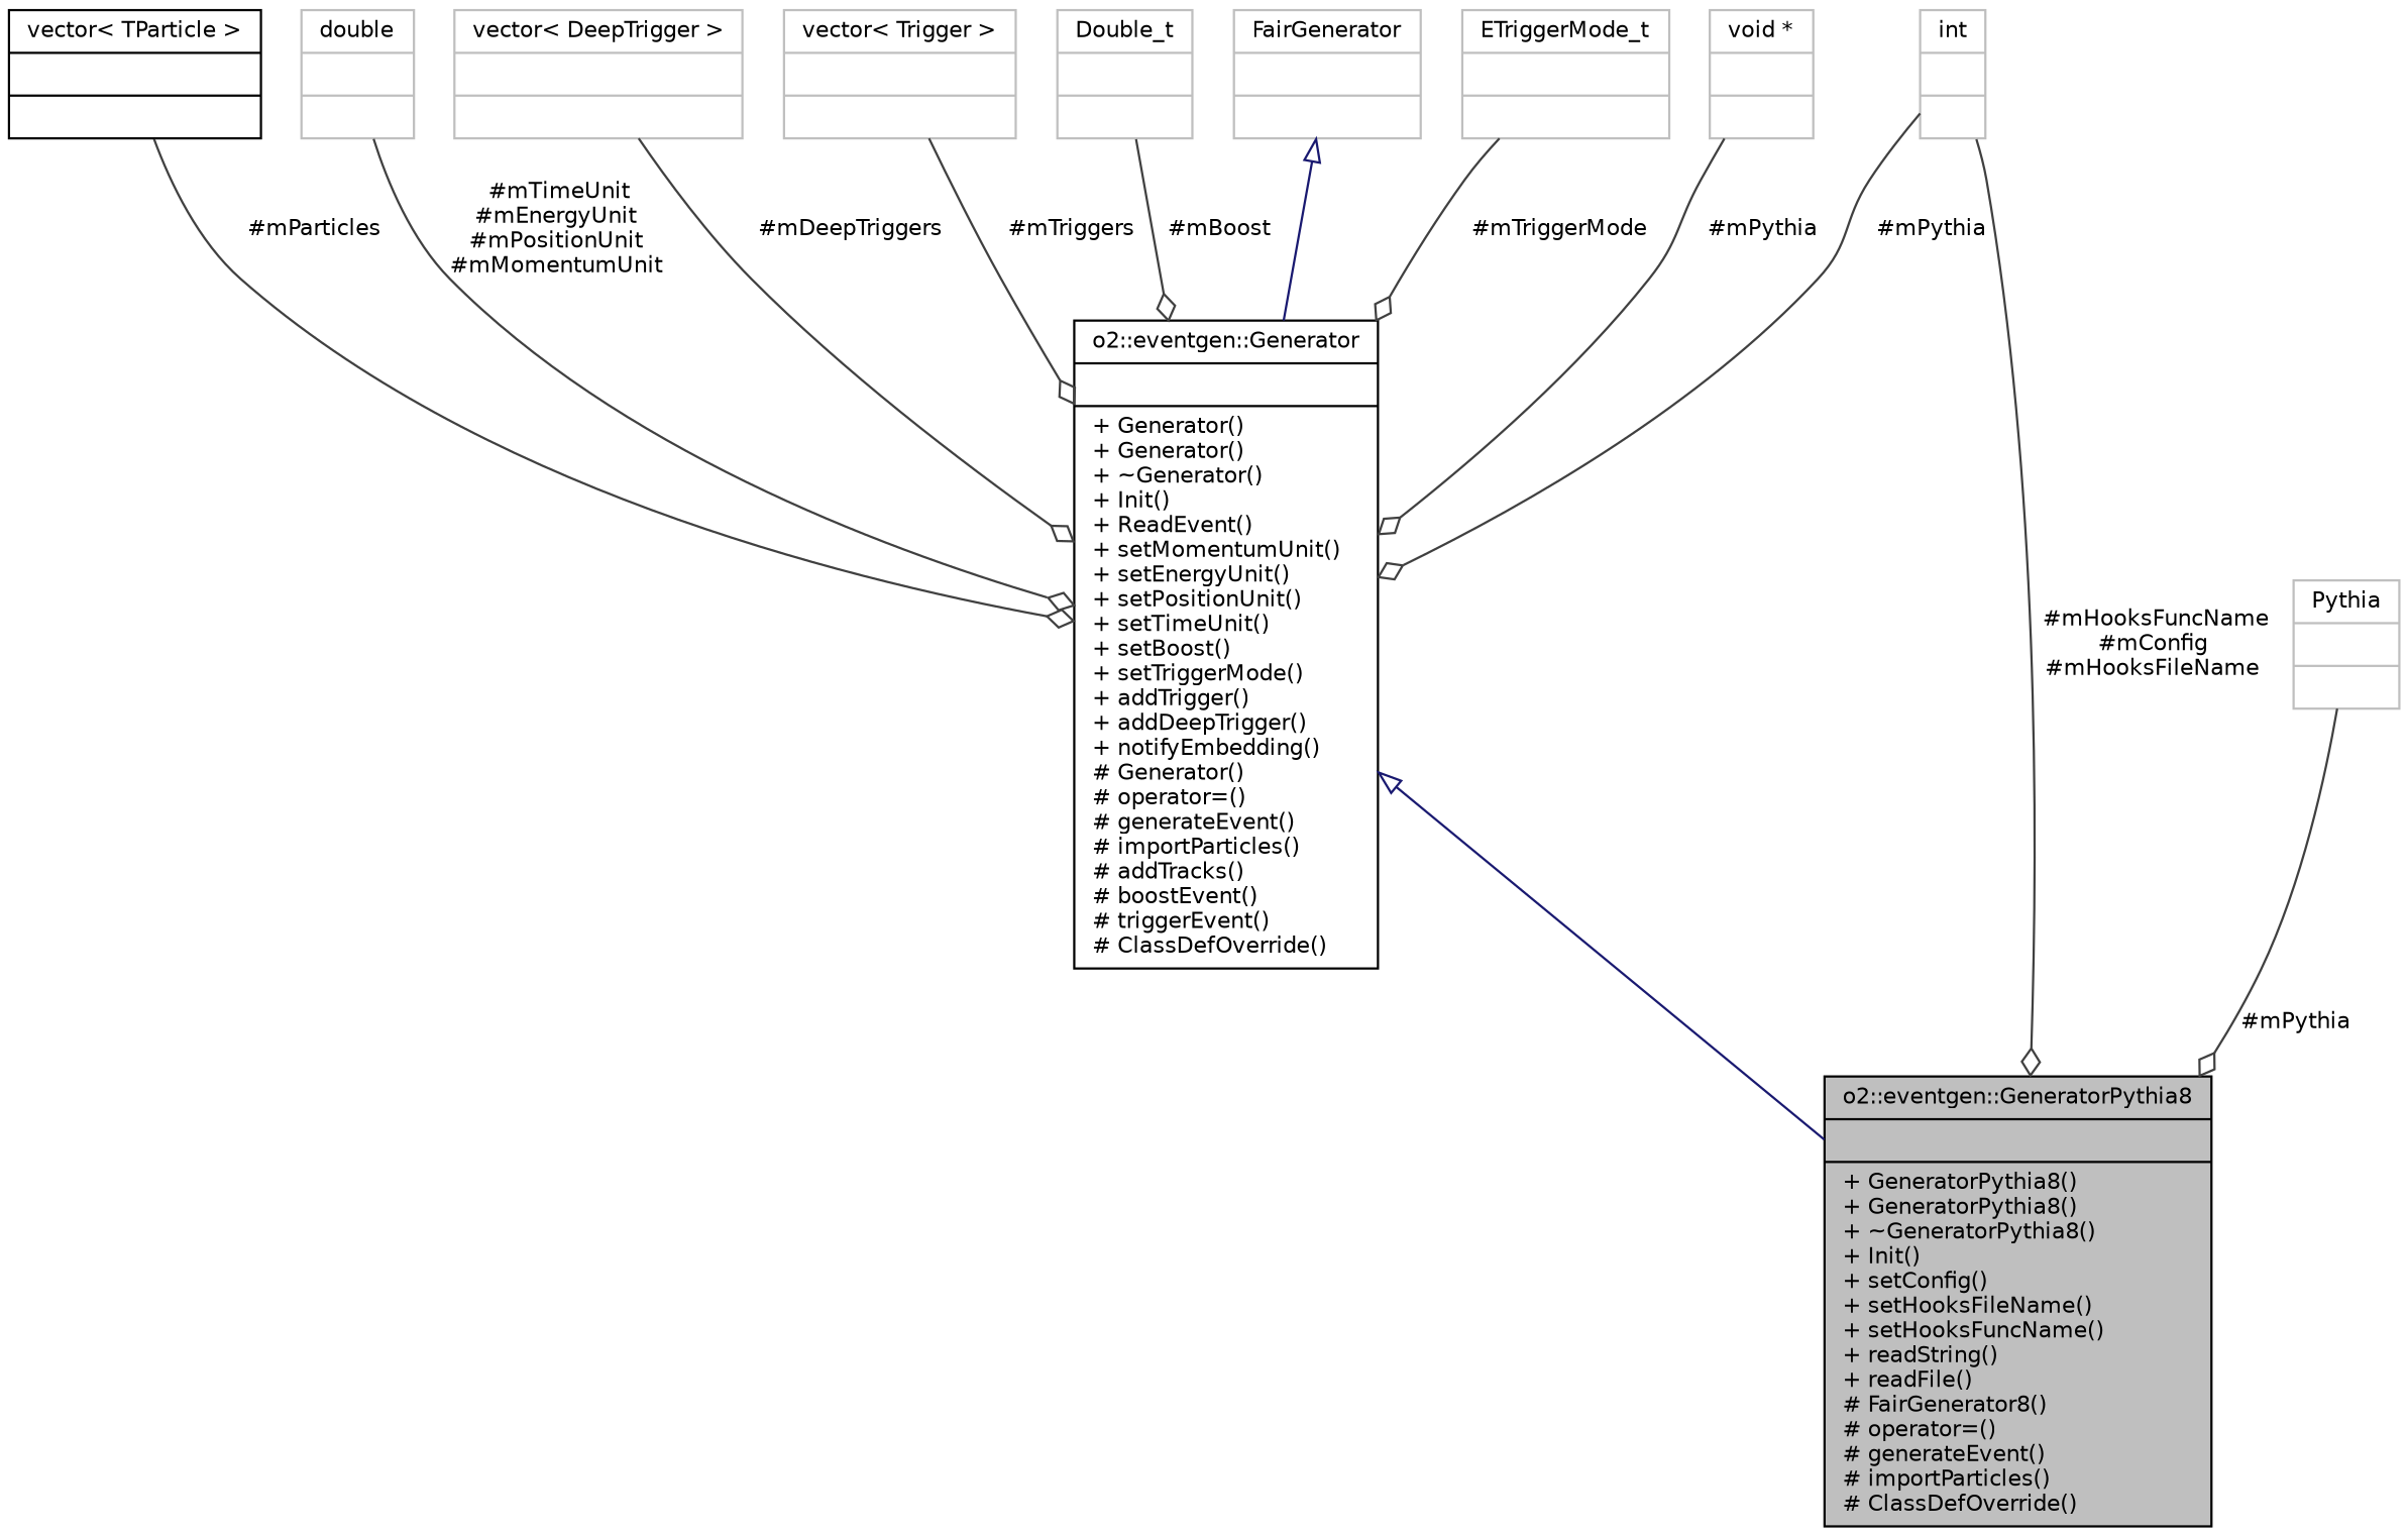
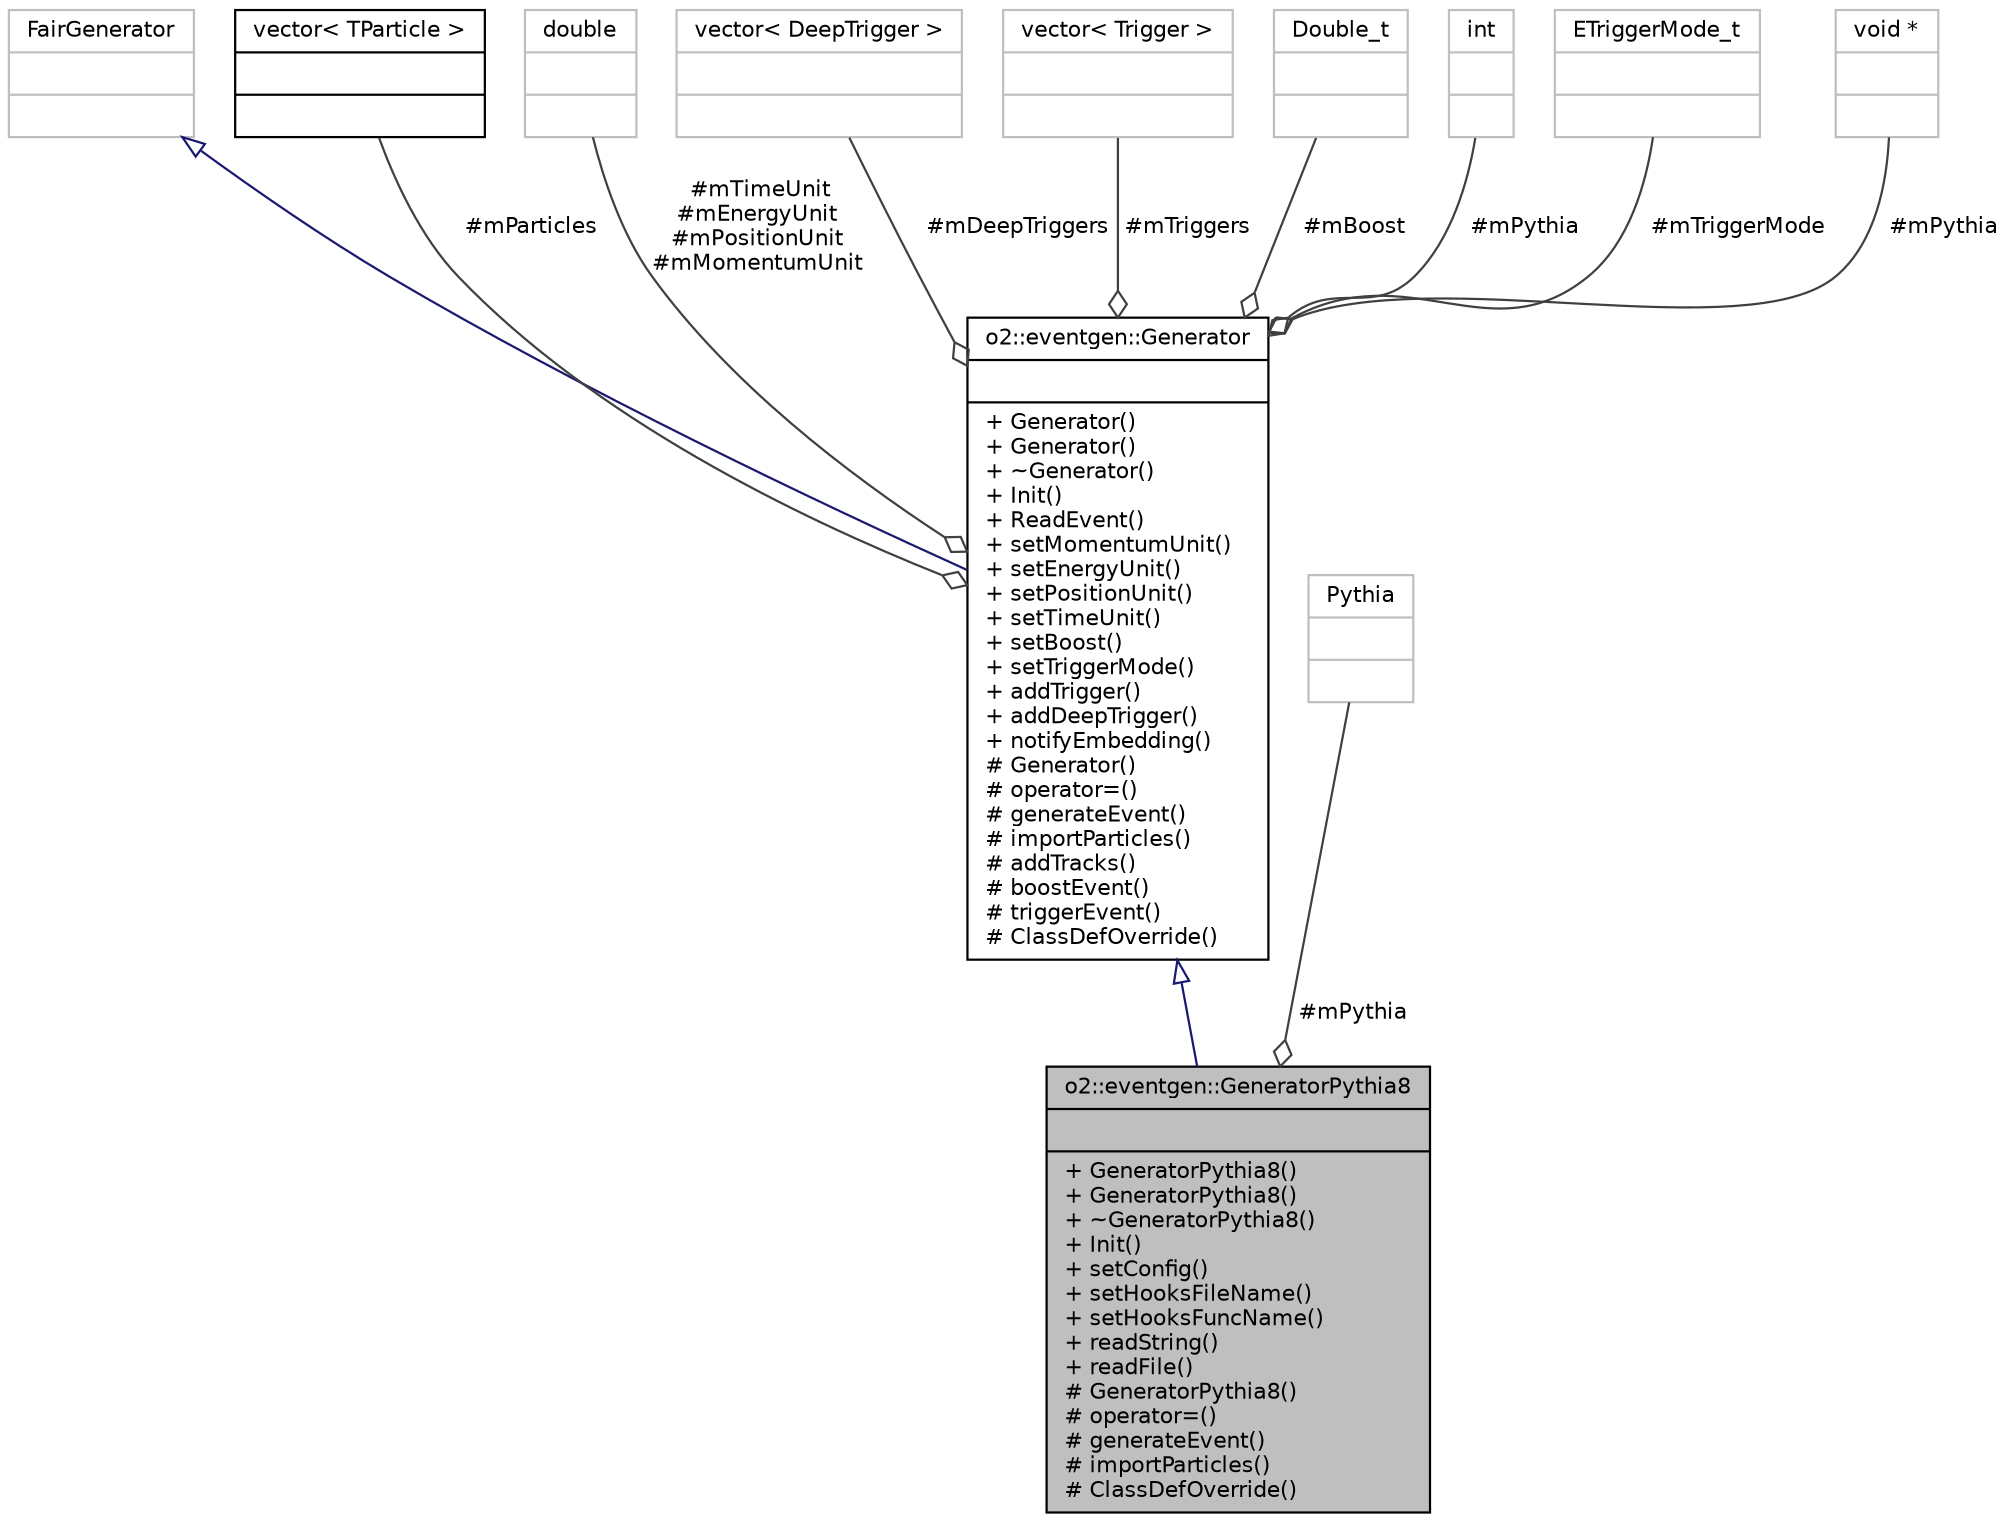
  digraph {
    node [color=grey75 fontname=Helvetica fontsize=10 shape=record]
    edge [color=grey25 fontname=Helvetica fontsize=10 labelfontname=Helvetica labelfontsize=10 style=solid arrowhead=odiamond]
-   n1 [color=black fillcolor=grey75 fontcolor=black height=0.2 label="{o2::eventgen::GeneratorPythia8\n||+ GeneratorPythia8()\l+ GeneratorPythia8()\l+ ~GeneratorPythia8()\l+ Init()\l+ setConfig()\l+ setHooksFileName()\l+ setHooksFuncName()\l+ readString()\l+ readFile()\l# FairGenerator8()\l# operator=()\l# generateEvent()\l# importParticles()\l# ClassDefOverride()\l}" style=filled width=0.4]
+   n1 [color=black fillcolor=grey75 fontcolor=black height=0.2 label="{o2::eventgen::GeneratorPythia8\n||+ GeneratorPythia8()\l+ GeneratorPythia8()\l+ ~GeneratorPythia8()\l+ Init()\l+ setConfig()\l+ setHooksFileName()\l+ setHooksFuncName()\l+ readString()\l+ readFile()\l# GeneratorPythia8()\l# operator=()\l# generateEvent()\l# importParticles()\l# ClassDefOverride()\l}" style=filled width=0.4]
    n2 [color=black height=0.2 label="{o2::eventgen::Generator\n||+ Generator()\l+ Generator()\l+ ~Generator()\l+ Init()\l+ ReadEvent()\l+ setMomentumUnit()\l+ setEnergyUnit()\l+ setPositionUnit()\l+ setTimeUnit()\l+ setBoost()\l+ setTriggerMode()\l+ addTrigger()\l+ addDeepTrigger()\l+ notifyEmbedding()\l# Generator()\l# operator=()\l# generateEvent()\l# importParticles()\l# addTracks()\l# boostEvent()\l# triggerEvent()\l# ClassDefOverride()\l}" width=0.4]
    n3 [height=0.2 label="{FairGenerator\n||}" width=0.4]
    n4 [color=black height=0.2 label="{vector\< TParticle \>\n||}" width=0.4]
    n5 [height=0.2 label="{double\n||}" width=0.4]
    n6 [height=0.2 label="{vector\< DeepTrigger \>\n||}" width=0.4]
    n7 [height=0.2 label="{vector\< Trigger \>\n||}" width=0.4]
    n8 [height=0.2 label="{Double_t\n||}" width=0.4]
    n9 [height=0.2 label="{int\n||}" width=0.4]
    n10 [height=0.2 label="{ETriggerMode_t\n||}" width=0.4]
    n11 [height=0.2 label="{void *\n||}" width=0.4]
    n12 [height=0.2 label="{Pythia\n||}" width=0.4]
    n2 -> n1 [arrowtail=onormal color=midnightblue dir=back arrowhead=""]
    n3 -> n2 [arrowtail=onormal color=midnightblue dir=back arrowhead=""]
    n4 -> n2 [label=" #mParticles"]
    n5 -> n2 [label=" #mTimeUnit\n#mEnergyUnit\n#mPositionUnit\n#mMomentumUnit"]
    n6 -> n2 [label=" #mDeepTriggers"]
    n7 -> n2 [label=" #mTriggers"]
    n8 -> n2 [label=" #mBoost"]
-   n9 -> n1 [label=" #mHooksFuncName\n#mConfig\n#mHooksFileName"]
    n9 -> n2 [label=" #mPythia"]
    n10 -> n2 [label=" #mTriggerMode"]
    n11 -> n2 [label=" #mPythia"]
    n12 -> n1 [label=" #mPythia"]
  }
